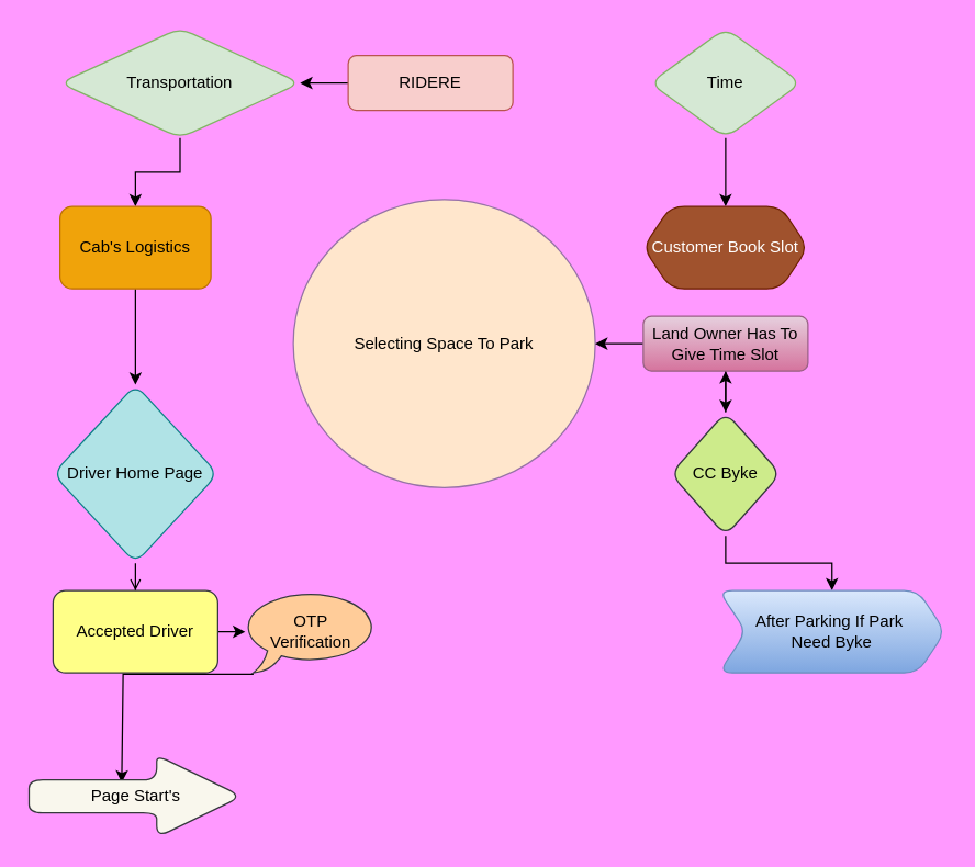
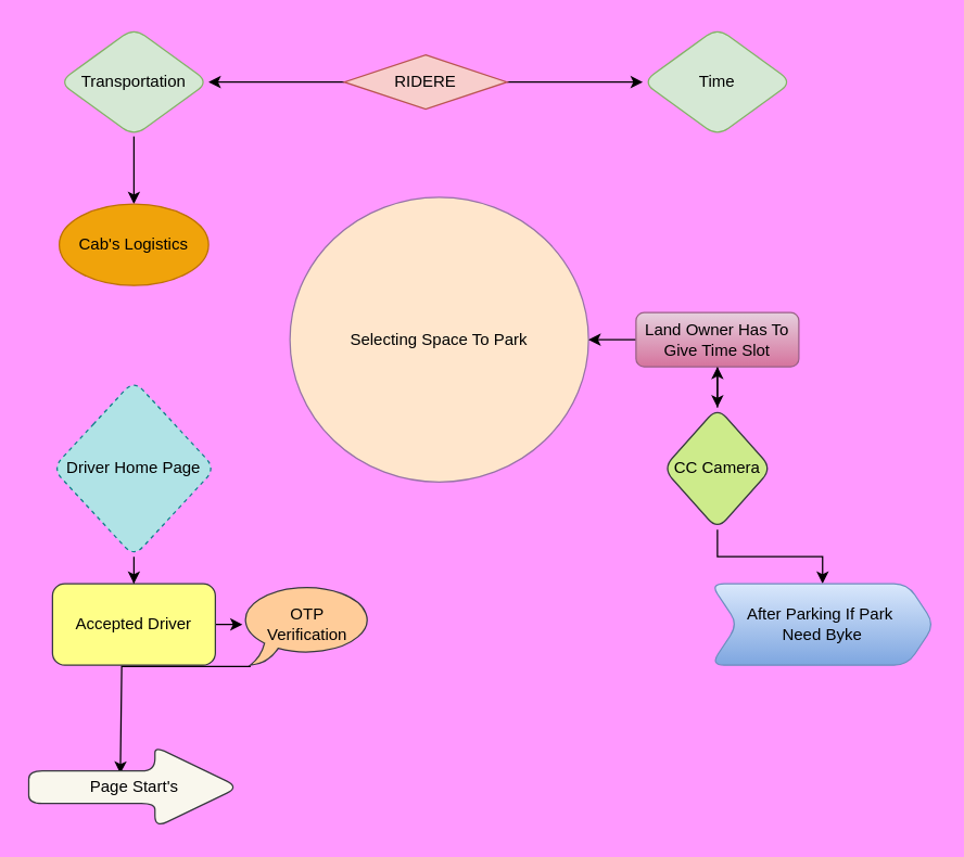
  <mxCell id="0" />
  <mxCell id="1" parent="0" />
  <mxCell id="2" value="Selecting Space To Park" style="ellipse;whiteSpace=wrap;html=1;rounded=1;fillColor=#ffe6cc;strokeColor=#9673a6;" vertex="1" parent="1"><mxGeometry x="213" y="145" width="220" height="210" as="geometry" /></mxCell>
  <mxCell id="3" value="" style="edgeStyle=orthogonalEdgeStyle;rounded=0;orthogonalLoop=1;jettySize=auto;html=1;" edge="1" parent="1" source="5" target="7"><mxGeometry relative="1" as="geometry" /></mxCell>
- <mxCell id="5" value="RIDERE" style="rounded=1;whiteSpace=wrap;html=1;fillColor=#f8cecc;strokeColor=#b85450;" vertex="1" parent="1"><mxGeometry x="253" y="40" width="120" height="40" as="geometry" /></mxCell>
+ <mxCell id="4" value="" style="edgeStyle=orthogonalEdgeStyle;rounded=0;orthogonalLoop=1;jettySize=auto;html=1;" edge="1" parent="1" source="5" target="9"><mxGeometry relative="1" as="geometry" /></mxCell>
+ <mxCell id="5" value="RIDERE" style="rhombus;whiteSpace=wrap;html=1;fillColor=#f8cecc;strokeColor=#b85450;" vertex="1" parent="1"><mxGeometry x="253" y="40" width="120" height="40" as="geometry" /></mxCell>
  <mxCell id="6" value="" style="edgeStyle=orthogonalEdgeStyle;rounded=0;orthogonalLoop=1;jettySize=auto;html=1;" edge="1" parent="1" source="7" target="11"><mxGeometry relative="1" as="geometry" /></mxCell>
- <mxCell id="7" value="Transportation" style="rhombus;whiteSpace=wrap;html=1;rounded=1;fillColor=#d5e8d4;strokeColor=#82b366;" vertex="1" parent="1"><mxGeometry x="43" y="20" width="175" height="80" as="geometry" /></mxCell>
- <mxCell id="8" value="" style="edgeStyle=orthogonalEdgeStyle;rounded=0;orthogonalLoop=1;jettySize=auto;html=1;" edge="1" parent="1" source="9" target="12"><mxGeometry relative="1" as="geometry" /></mxCell>
+ <mxCell id="7" value="Transportation" style="rhombus;whiteSpace=wrap;html=1;rounded=1;fillColor=#d5e8d4;strokeColor=#82b366;" vertex="1" parent="1"><mxGeometry x="43" y="20" width="110" height="80" as="geometry" /></mxCell>
  <mxCell id="9" value="Time" style="rhombus;whiteSpace=wrap;html=1;rounded=1;fillColor=#d5e8d4;strokeColor=#82b366;" vertex="1" parent="1"><mxGeometry x="473" y="20" width="110" height="80" as="geometry" /></mxCell>
- <mxCell id="10" value="" style="edgeStyle=orthogonalEdgeStyle;rounded=0;orthogonalLoop=1;jettySize=auto;html=1;" edge="1" parent="1" source="11" target="17"><mxGeometry relative="1" as="geometry" /></mxCell>
- <mxCell id="11" value="Cab's Logistics" style="whiteSpace=wrap;html=1;fillColor=#f0a30a;fontColor=#000000;strokeColor=#BD7000;rounded=1;" vertex="1" parent="1"><mxGeometry x="43" y="150" width="110" height="60" as="geometry" /></mxCell>
- <mxCell id="12" value="Customer Book Slot" style="shape=hexagon;perimeter=hexagonPerimeter2;whiteSpace=wrap;html=1;fixedSize=1;rounded=1;fillColor=#a0522d;fontColor=#ffffff;strokeColor=#6D1F00;" vertex="1" parent="1"><mxGeometry x="468" y="150" width="120" height="60" as="geometry" /></mxCell>
+ <mxCell id="11" value="Cab's Logistics" style="ellipse;whiteSpace=wrap;html=1;rounded=1;fillColor=#f0a30a;fontColor=#000000;strokeColor=#BD7000;" vertex="1" parent="1"><mxGeometry x="43" y="150" width="110" height="60" as="geometry" /></mxCell>
  <mxCell id="13" value="" style="edgeStyle=orthogonalEdgeStyle;rounded=0;orthogonalLoop=1;jettySize=auto;html=1;" edge="1" parent="1" source="15" target="2"><mxGeometry relative="1" as="geometry" /></mxCell>
  <mxCell id="14" value="" style="edgeStyle=orthogonalEdgeStyle;rounded=0;orthogonalLoop=1;jettySize=auto;html=1;" edge="1" parent="1" source="15" target="24"><mxGeometry relative="1" as="geometry" /></mxCell>
  <mxCell id="15" value="Land Owner Has To Give Time Slot" style="whiteSpace=wrap;html=1;rounded=1;fillColor=#e6d0de;gradientColor=#d5739d;strokeColor=#996185;" vertex="1" parent="1"><mxGeometry x="468" y="230" width="120" height="40" as="geometry" /></mxCell>
- <mxCell id="16" value="" style="edgeStyle=orthogonalEdgeStyle;rounded=0;orthogonalLoop=1;jettySize=auto;html=1;endArrow=open;" edge="1" parent="1" source="17" target="19"><mxGeometry relative="1" as="geometry" /></mxCell>
- <mxCell id="17" value="Driver Home Page" style="rhombus;whiteSpace=wrap;html=1;rounded=1;fillColor=#b0e3e6;strokeColor=#0e8088;" vertex="1" parent="1"><mxGeometry x="38" y="280" width="120" height="130" as="geometry" /></mxCell>
+ <mxCell id="16" value="" style="edgeStyle=orthogonalEdgeStyle;rounded=0;orthogonalLoop=1;jettySize=auto;html=1;" edge="1" parent="1" source="17" target="19"><mxGeometry relative="1" as="geometry" /></mxCell>
+ <mxCell id="17" value="Driver Home Page" style="rhombus;whiteSpace=wrap;html=1;rounded=1;fillColor=#b0e3e6;strokeColor=#0e8088;dashed=1;" vertex="1" parent="1"><mxGeometry x="38" y="280" width="120" height="130" as="geometry" /></mxCell>
  <mxCell id="18" value="" style="edgeStyle=orthogonalEdgeStyle;rounded=0;orthogonalLoop=1;jettySize=auto;html=1;" edge="1" parent="1" source="19"><mxGeometry relative="1" as="geometry"><mxPoint x="177.956" y="460.059" as="targetPoint" /></mxGeometry></mxCell>
  <mxCell id="19" value="Accepted Driver" style="whiteSpace=wrap;html=1;rounded=1;fillColor=#ffff88;strokeColor=#36393d;" vertex="1" parent="1"><mxGeometry x="38" y="430" width="120" height="60" as="geometry" /></mxCell>
  <mxCell id="20" value="" style="edgeStyle=orthogonalEdgeStyle;rounded=0;orthogonalLoop=1;jettySize=auto;html=1;exitX=0.08;exitY=1;exitDx=0;exitDy=0;exitPerimeter=0;" edge="1" parent="1" source="25"><mxGeometry relative="1" as="geometry"><mxPoint x="213" y="490" as="sourcePoint" /><mxPoint x="88" y="570" as="targetPoint" /><Array as="points"><mxPoint x="89" y="491" /><mxPoint x="89" y="570" /></Array></mxGeometry></mxCell>
  <mxCell id="21" value="Page Start's" style="shape=singleArrow;whiteSpace=wrap;html=1;arrowWidth=0.4;arrowSize=0.4;rounded=1;fillColor=#f9f7ed;strokeColor=#36393d;" vertex="1" parent="1"><mxGeometry x="20.5" y="550" width="155" height="60" as="geometry" /></mxCell>
  <mxCell id="22" value="" style="edgeStyle=orthogonalEdgeStyle;rounded=0;orthogonalLoop=1;jettySize=auto;html=1;" edge="1" parent="1" source="24" target="26"><mxGeometry relative="1" as="geometry" /></mxCell>
  <mxCell id="23" value="" style="edgeStyle=orthogonalEdgeStyle;rounded=0;orthogonalLoop=1;jettySize=auto;html=1;" edge="1" parent="1" source="24" target="15"><mxGeometry relative="1" as="geometry" /></mxCell>
- <mxCell id="24" value="CC Byke" style="rhombus;whiteSpace=wrap;html=1;rounded=1;fillColor=#cdeb8b;strokeColor=#36393d;" vertex="1" parent="1"><mxGeometry x="488" y="300" width="80" height="90" as="geometry" /></mxCell>
+ <mxCell id="24" value="CC Camera" style="rhombus;whiteSpace=wrap;html=1;rounded=1;fillColor=#cdeb8b;strokeColor=#36393d;" vertex="1" parent="1"><mxGeometry x="488" y="300" width="80" height="90" as="geometry" /></mxCell>
  <mxCell id="25" value="OTP &lt;br&gt;Verification" style="whiteSpace=wrap;html=1;shape=mxgraph.basic.oval_callout;fillColor=#ffcc99;strokeColor=#36393d;" vertex="1" parent="1"><mxGeometry x="175.5" y="430" width="100" height="60" as="geometry" /></mxCell>
  <mxCell id="26" value="After Parking If Park&amp;nbsp;&lt;br&gt;Need Byke" style="shape=step;perimeter=stepPerimeter;whiteSpace=wrap;html=1;fixedSize=1;rounded=1;fillColor=#dae8fc;gradientColor=#7ea6e0;strokeColor=#6c8ebf;" vertex="1" parent="1"><mxGeometry x="523" y="430" width="165" height="60" as="geometry" /></mxCell>
